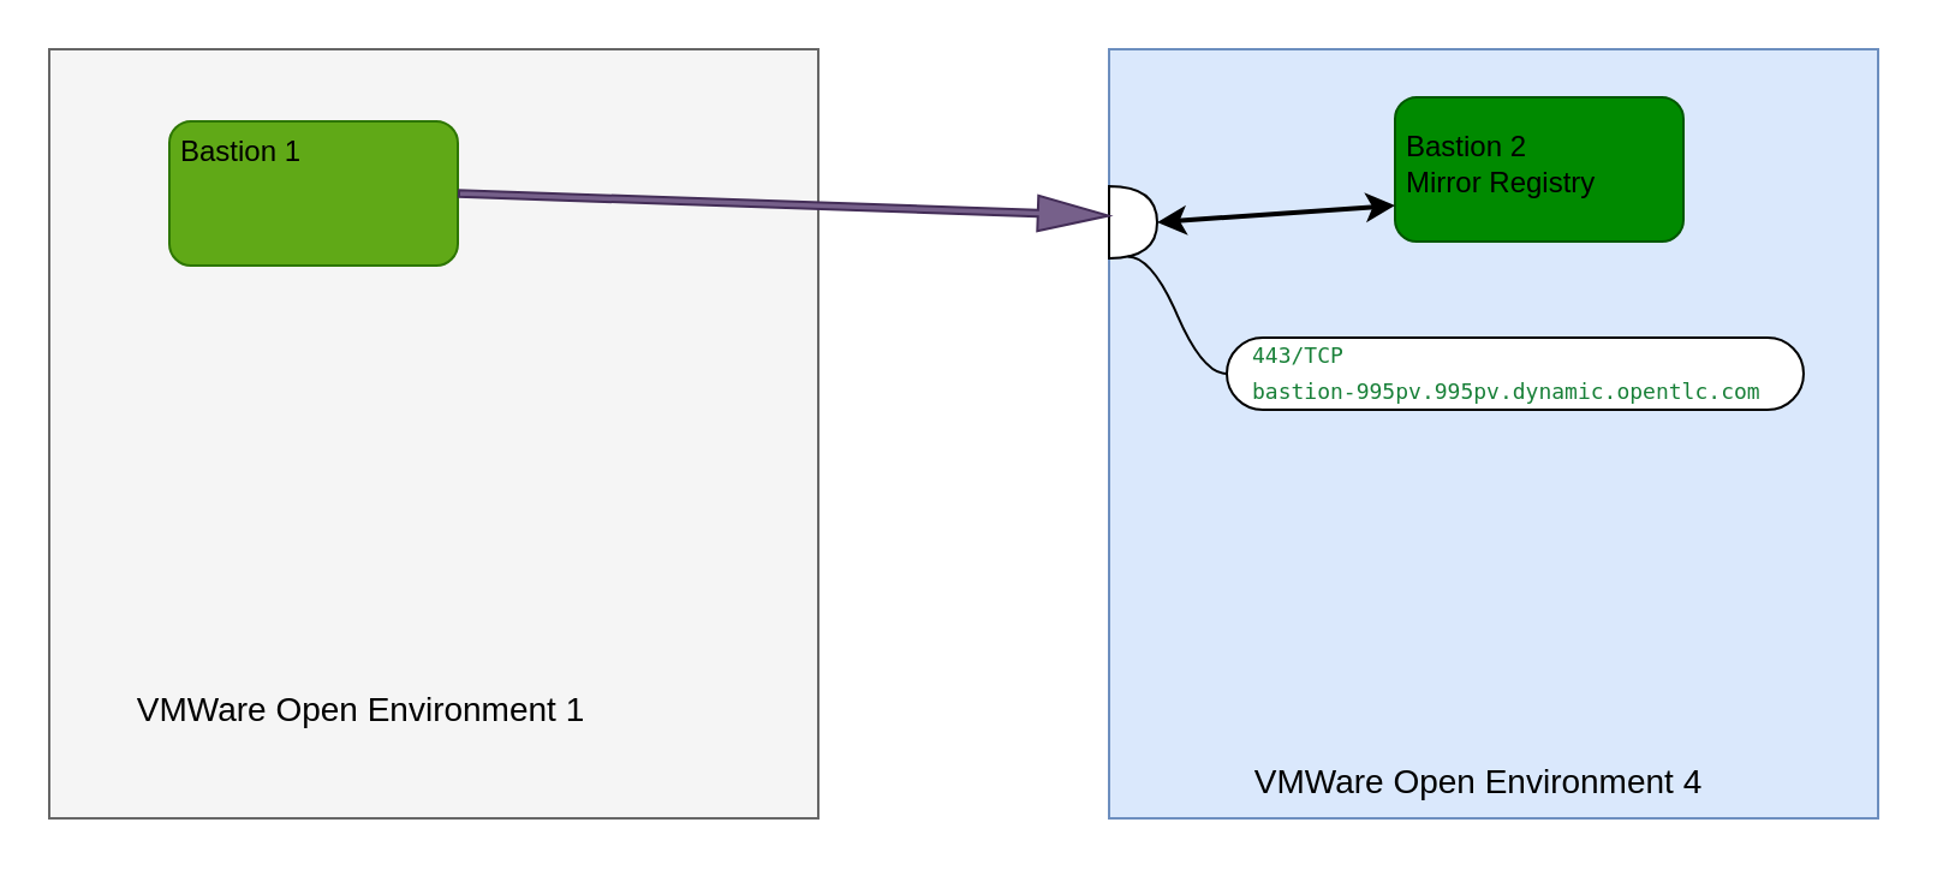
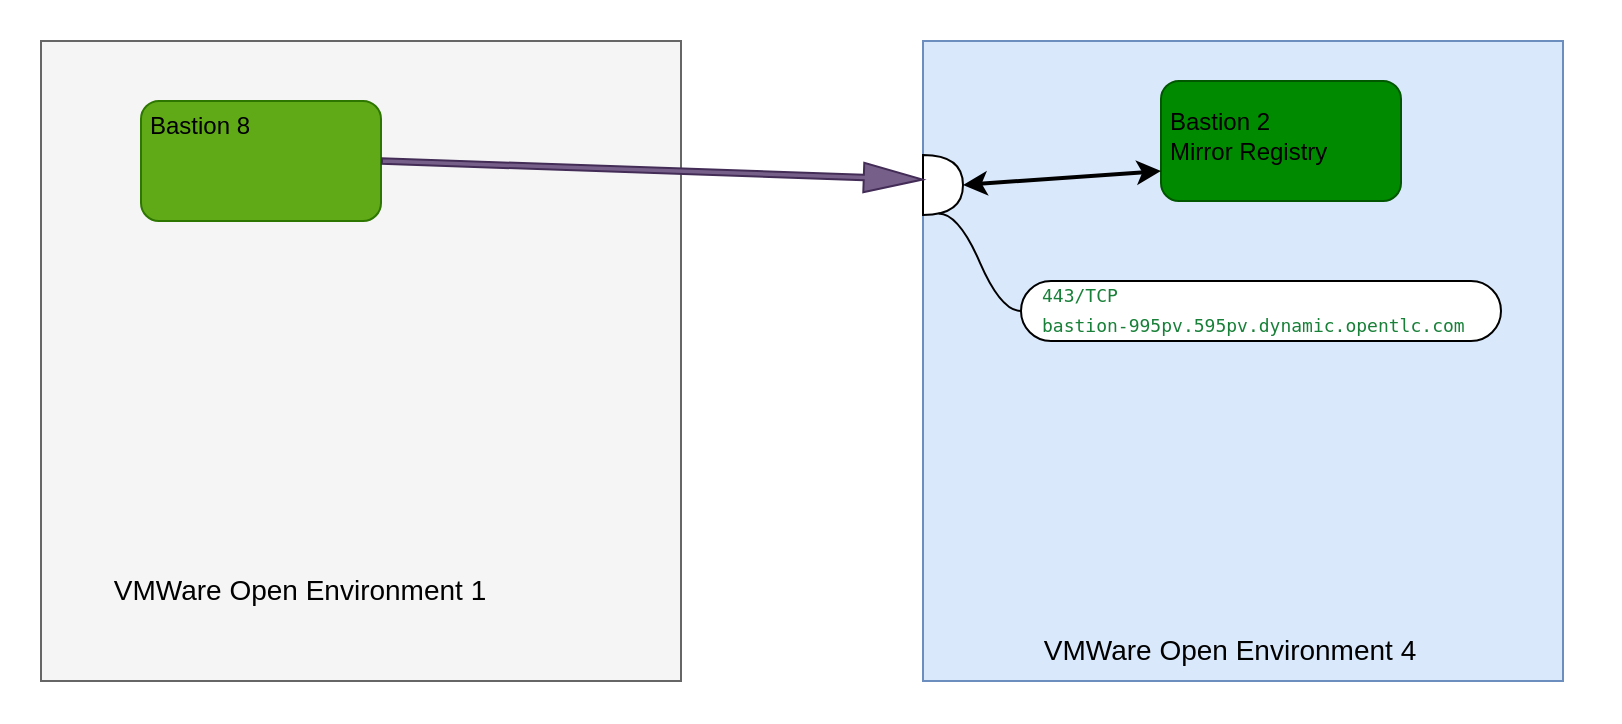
  <mxCell id="0" />
  <mxCell id="1" parent="0" />
  <mxCell id="2" value="" style="whiteSpace=wrap;html=1;aspect=fixed;fillColor=#f5f5f5;fontColor=#333333;strokeColor=#666666;" vertex="1" parent="1"><mxGeometry x="20" y="20" width="320" height="320" as="geometry" /></mxCell>
  <mxCell id="3" value="" style="whiteSpace=wrap;html=1;aspect=fixed;fillColor=#dae8fc;strokeColor=#6c8ebf;" vertex="1" parent="1"><mxGeometry x="461" y="20" width="320" height="320" as="geometry" /></mxCell>
  <mxCell id="4" value="" style="rounded=1;whiteSpace=wrap;html=1;fillColor=#60a917;fontColor=#ffffff;strokeColor=#2D7600;" vertex="1" parent="1"><mxGeometry x="70" y="50" width="120" height="60" as="geometry" /></mxCell>
- <mxCell id="5" value="Bastion 1" style="text;html=1;align=center;verticalAlign=middle;whiteSpace=wrap;rounded=0;" vertex="1" parent="1"><mxGeometry x="70" y="48" width="60" height="30" as="geometry" /></mxCell>
+ <mxCell id="5" value="Bastion 8" style="text;html=1;align=center;verticalAlign=middle;whiteSpace=wrap;rounded=0;" vertex="1" parent="1"><mxGeometry x="70" y="48" width="60" height="30" as="geometry" /></mxCell>
  <mxCell id="6" value="" style="rounded=1;whiteSpace=wrap;html=1;fillColor=#008a00;fontColor=#ffffff;strokeColor=#005700;" vertex="1" parent="1"><mxGeometry x="580" y="40" width="120" height="60" as="geometry" /></mxCell>
  <mxCell id="7" value="Bastion 2&lt;div&gt;Mirror Registry&lt;/div&gt;" style="text;html=1;align=left;verticalAlign=middle;whiteSpace=wrap;rounded=0;" vertex="1" parent="1"><mxGeometry x="583" y="53" width="90" height="30" as="geometry" /></mxCell>
  <mxCell id="8" value="&lt;font style=&quot;font-size: 14px;&quot;&gt;VMWare Open Environment 1&lt;/font&gt;" style="text;html=1;align=center;verticalAlign=middle;whiteSpace=wrap;rounded=0;" vertex="1" parent="1"><mxGeometry x="55" y="280" width="190" height="30" as="geometry" /></mxCell>
  <mxCell id="9" value="&lt;font style=&quot;font-size: 14px;&quot;&gt;VMWare Open Environment 4&lt;/font&gt;" style="text;html=1;align=center;verticalAlign=middle;whiteSpace=wrap;rounded=0;" vertex="1" parent="1"><mxGeometry x="520" y="310" width="190" height="30" as="geometry" /></mxCell>
  <mxCell id="10" value="" style="shape=or;whiteSpace=wrap;html=1;" vertex="1" parent="1"><mxGeometry x="461" y="77" width="20" height="30" as="geometry" /></mxCell>
  <mxCell id="11" value="" style="endArrow=classic;startArrow=classic;html=1;rounded=0;entryX=0;entryY=0.75;entryDx=0;entryDy=0;exitX=1;exitY=0.5;exitDx=0;exitDy=0;exitPerimeter=0;strokeWidth=2;" edge="1" parent="1" source="10" target="6"><mxGeometry width="50" height="50" relative="1" as="geometry"><mxPoint x="380" y="200" as="sourcePoint" /><mxPoint x="430" y="150" as="targetPoint" /></mxGeometry></mxCell>
  <mxCell id="12" value="" style="shape=flexArrow;endArrow=classic;html=1;rounded=0;exitX=1;exitY=0.5;exitDx=0;exitDy=0;entryX=0.013;entryY=0.409;entryDx=0;entryDy=0;entryPerimeter=0;fillColor=#76608a;strokeColor=#432D57;endWidth=10.9;endSize=9.461;width=2.759;" edge="1" parent="1" source="4" target="10"><mxGeometry width="50" height="50" relative="1" as="geometry"><mxPoint x="380" y="200" as="sourcePoint" /><mxPoint x="430" y="150" as="targetPoint" /></mxGeometry></mxCell>
  <mxCell id="13" value="" style="edgeStyle=entityRelationEdgeStyle;startArrow=none;endArrow=none;segment=10;curved=1;sourcePerimeterSpacing=0;targetPerimeterSpacing=0;rounded=0;exitX=0.39;exitY=0.976;exitDx=0;exitDy=0;exitPerimeter=0;entryX=0;entryY=0.5;entryDx=0;entryDy=0;" edge="1" target="14" parent="1" source="10"><mxGeometry relative="1" as="geometry"><mxPoint x="329" y="215.69" as="sourcePoint" /><mxPoint x="500" y="155" as="targetPoint" /></mxGeometry></mxCell>
  <mxCell id="14" value="" style="rounded=1;whiteSpace=wrap;html=1;arcSize=50;" vertex="1" parent="1"><mxGeometry x="510" y="140" width="240" height="30" as="geometry" /></mxCell>
- <mxCell id="15" value="&lt;div style=&quot;&quot;&gt;&lt;span style=&quot;font-family: &amp;quot;Roboto Mono&amp;quot;, monospace; color: rgb(24, 128, 56); background-color: transparent; font-variant-numeric: normal; font-variant-east-asian: normal; font-variant-alternates: normal; font-variant-position: normal; vertical-align: baseline; white-space-collapse: preserve;&quot;&gt;&lt;font style=&quot;font-size: 9px;&quot;&gt;443/TCP&lt;/font&gt;&lt;/span&gt;&lt;/div&gt;&lt;span id=&quot;docs-internal-guid-6b94cd77-7fff-062d-003c-dadbd53e3160&quot; style=&quot;font-family: &amp;quot;Roboto Mono&amp;quot;, monospace; color: rgb(24, 128, 56); background-color: transparent; font-variant-numeric: normal; font-variant-east-asian: normal; font-variant-alternates: normal; font-variant-position: normal; vertical-align: baseline; white-space-collapse: preserve;&quot;&gt;&lt;font style=&quot;font-size: 9px;&quot;&gt;bastion-995pv.995pv.dynamic.opentlc.com&lt;/font&gt;&lt;/span&gt;" style="text;html=1;align=left;verticalAlign=middle;whiteSpace=wrap;rounded=0;" vertex="1" parent="1"><mxGeometry x="519" y="139" width="270" height="30" as="geometry" /></mxCell>
+ <mxCell id="15" value="&lt;div style=&quot;&quot;&gt;&lt;span style=&quot;font-family: &amp;quot;Roboto Mono&amp;quot;, monospace; color: rgb(24, 128, 56); background-color: transparent; font-variant-numeric: normal; font-variant-east-asian: normal; font-variant-alternates: normal; font-variant-position: normal; vertical-align: baseline; white-space-collapse: preserve;&quot;&gt;&lt;font style=&quot;font-size: 9px;&quot;&gt;443/TCP&lt;/font&gt;&lt;/span&gt;&lt;/div&gt;&lt;span id=&quot;docs-internal-guid-6b94cd77-7fff-062d-003c-dadbd53e3160&quot; style=&quot;font-family: &amp;quot;Roboto Mono&amp;quot;, monospace; color: rgb(24, 128, 56); background-color: transparent; font-variant-numeric: normal; font-variant-east-asian: normal; font-variant-alternates: normal; font-variant-position: normal; vertical-align: baseline; white-space-collapse: preserve;&quot;&gt;&lt;font style=&quot;font-size: 9px;&quot;&gt;bastion-995pv.595pv.dynamic.opentlc.com&lt;/font&gt;&lt;/span&gt;" style="text;html=1;align=left;verticalAlign=middle;whiteSpace=wrap;rounded=0;" vertex="1" parent="1"><mxGeometry x="519" y="139" width="270" height="30" as="geometry" /></mxCell>
